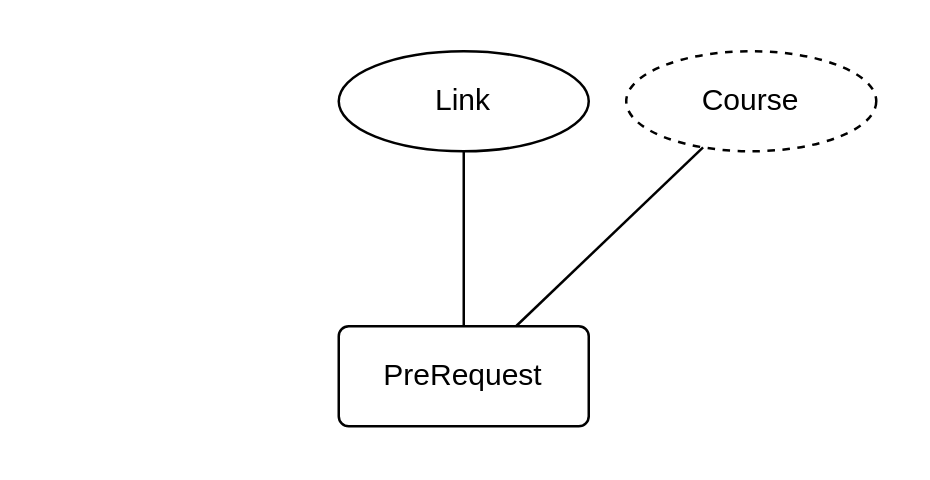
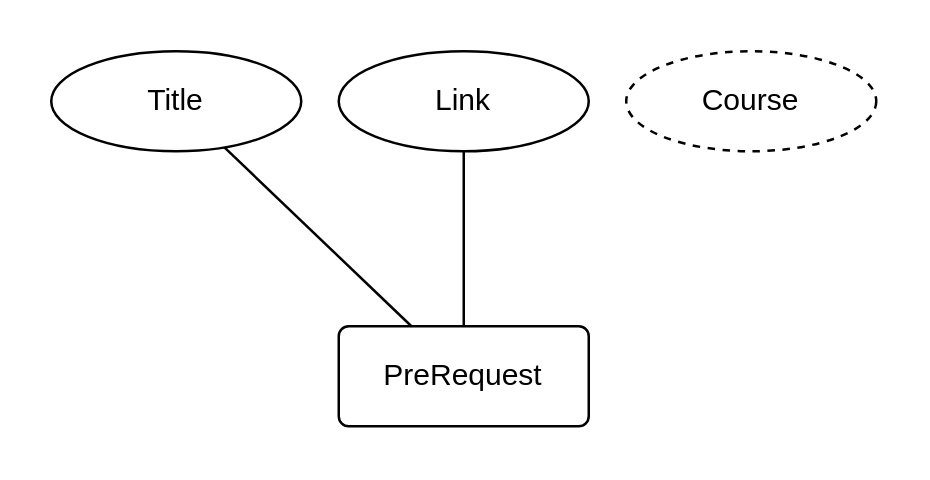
  <mxCell id="0" />
  <mxCell id="1" parent="0" />
  <mxCell id="2" value="PreRequest" style="rounded=1;arcSize=10;whiteSpace=wrap;html=1;align=center;" vertex="1" parent="1"><mxGeometry x="135" y="130" width="100" height="40" as="geometry" /></mxCell>
+ <mxCell id="3" value="Title" style="ellipse;whiteSpace=wrap;html=1;align=center;" vertex="1" parent="1"><mxGeometry x="20" y="20" width="100" height="40" as="geometry" /></mxCell>
  <mxCell id="4" value="Link" style="ellipse;whiteSpace=wrap;html=1;align=center;" vertex="1" parent="1"><mxGeometry x="135" y="20" width="100" height="40" as="geometry" /></mxCell>
+ <mxCell id="5" value="" style="endArrow=none;html=1;rounded=0;" edge="1" parent="1" source="3" target="2"><mxGeometry relative="1" as="geometry"><mxPoint x="200" y="230" as="sourcePoint" /><mxPoint x="360" y="230" as="targetPoint" /></mxGeometry></mxCell>
  <mxCell id="6" value="" style="endArrow=none;html=1;rounded=0;" edge="1" parent="1" source="4" target="2"><mxGeometry relative="1" as="geometry"><mxPoint x="99" y="68" as="sourcePoint" /><mxPoint x="174" y="140" as="targetPoint" /></mxGeometry></mxCell>
  <mxCell id="7" value="Course" style="ellipse;whiteSpace=wrap;html=1;align=center;dashed=1;" vertex="1" parent="1"><mxGeometry x="250" y="20" width="100" height="40" as="geometry" /></mxCell>
- <mxCell id="8" value="" style="endArrow=none;html=1;rounded=0;" edge="1" parent="1" source="7" target="2"><mxGeometry relative="1" as="geometry"><mxPoint x="280" y="140" as="sourcePoint" /><mxPoint x="440" y="140" as="targetPoint" /></mxGeometry></mxCell>
